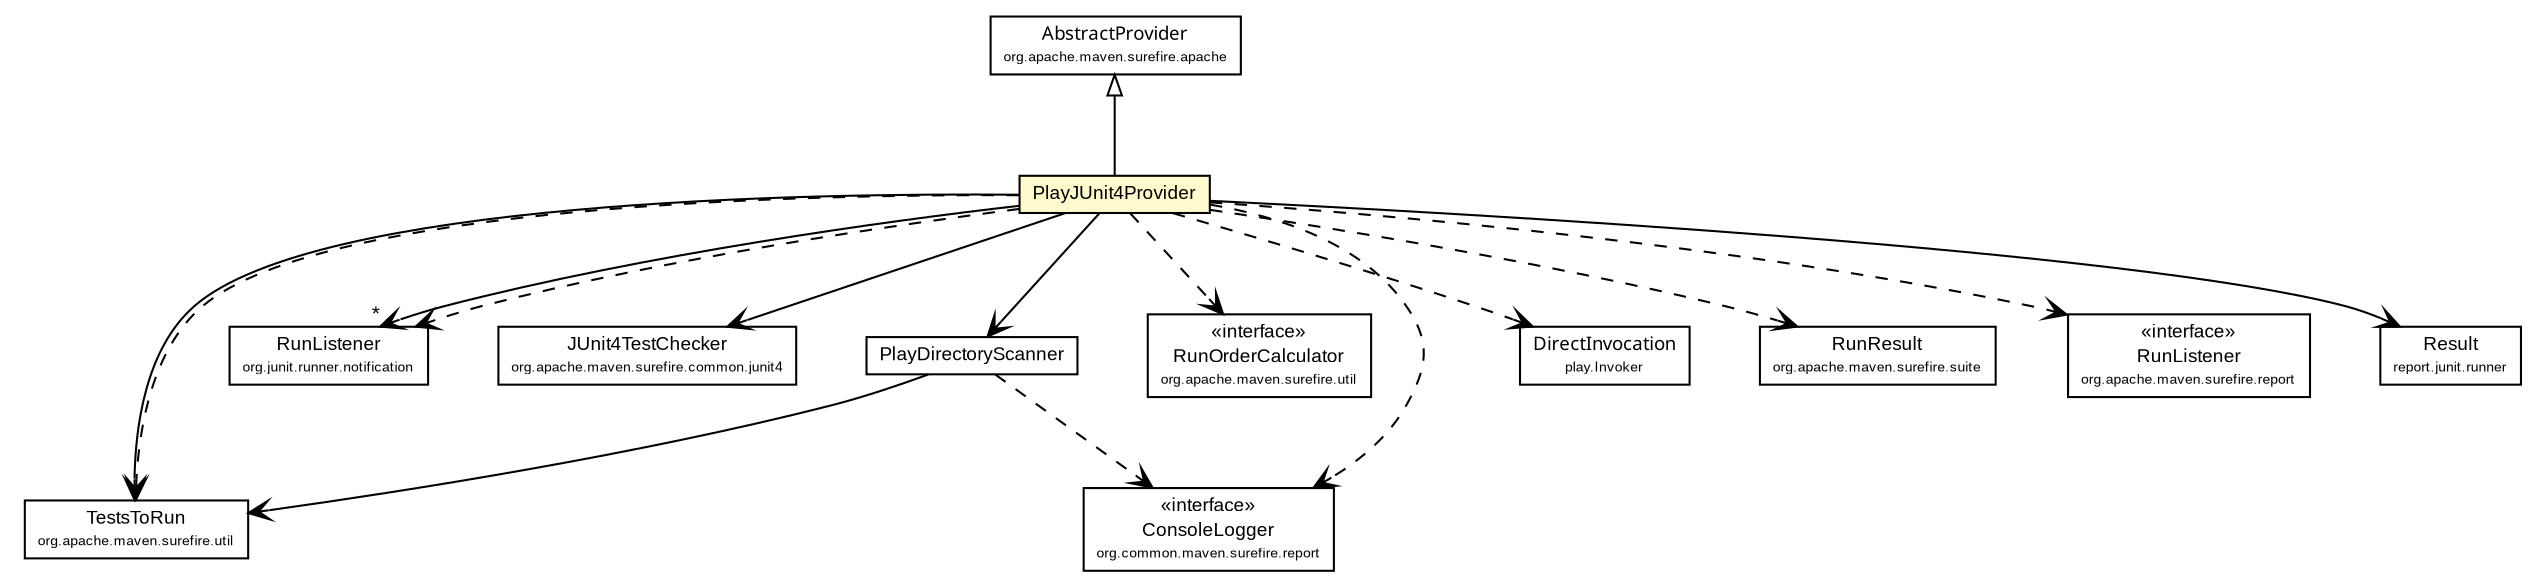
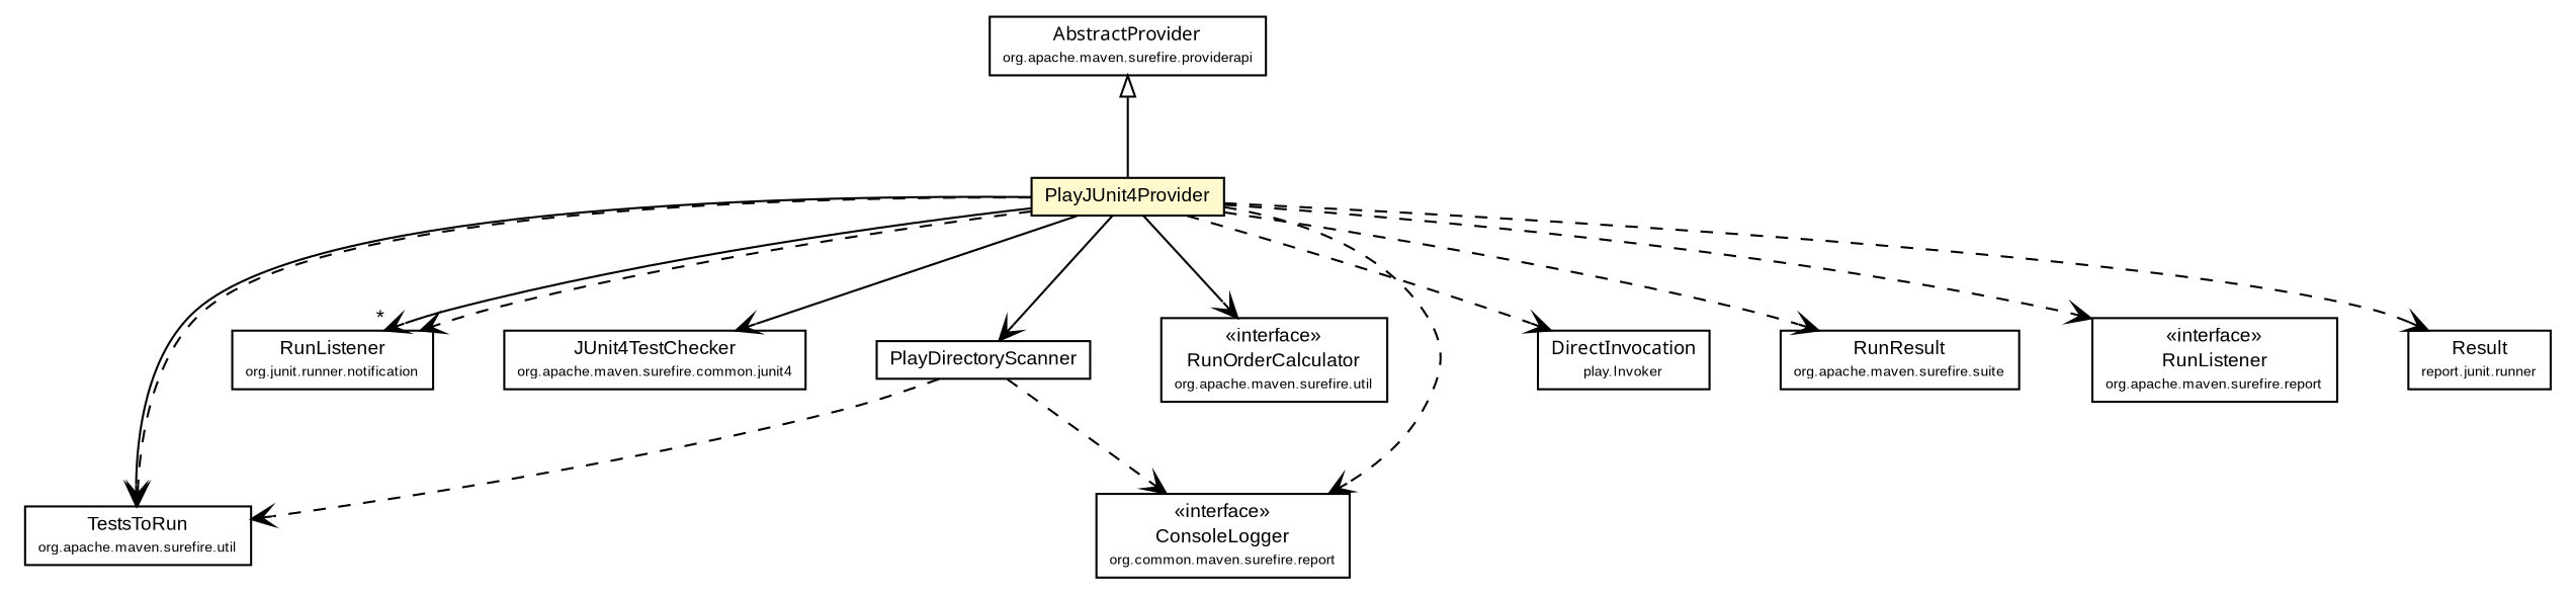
  digraph {
    node [fontcolor=black fontname=arial fontsize=9.0 shape=plaintext]
    edge [arrowhead=open color=black fontcolor=black fontname=arial fontsize=10.0 headport=p labelfontname=arial labelfontsize=10 tailport=p style=dashed]
    n1 [label=<<table border="0" cellborder="1" cellspacing="0" cellpadding="2" port="p" bgcolor="lemonChiffon" href="./PlayJUnit4Provider.html"> 		<tr><td><table border="0" cellspacing="0" cellpadding="1"> 			<tr><td> PlayJUnit4Provider </td></tr> 		</table></td></tr> 		</table>>]
    n2 [label=<<table border="0" cellborder="1" cellspacing="0" cellpadding="2" port="p" href="./PlayDirectoryScanner.html"> 		<tr><td><table border="0" cellspacing="0" cellpadding="1"> 			<tr><td> PlayDirectoryScanner </td></tr> 		</table></td></tr> 		</table>>]
    n3 [label=<<table border="0" cellborder="1" cellspacing="0" cellpadding="2" port="p"> 		<tr><td><table border="0" cellspacing="0" cellpadding="1"> 			<tr><td> RunListener </td></tr> 			<tr><td><font point-size="7.0"> org.junit.runner.notification </font></td></tr> 		</table></td></tr> 		</table>>]
    n4 [label=<<table border="0" cellborder="1" cellspacing="0" cellpadding="2" port="p"> 		<tr><td><table border="0" cellspacing="0" cellpadding="1"> 			<tr><td> JUnit4TestChecker </td></tr> 			<tr><td><font point-size="7.0"> org.apache.maven.surefire.common.junit4 </font></td></tr> 		</table></td></tr> 		</table>>]
    n5 [label=<<table border="0" cellborder="1" cellspacing="0" cellpadding="2" port="p"> 		<tr><td><table border="0" cellspacing="0" cellpadding="1"> 			<tr><td> TestsToRun </td></tr> 			<tr><td><font point-size="7.0"> org.apache.maven.surefire.util </font></td></tr> 		</table></td></tr> 		</table>>]
    n6 [label=<<table border="0" cellborder="1" cellspacing="0" cellpadding="2" port="p"> 		<tr><td><table border="0" cellspacing="0" cellpadding="1"> 			<tr><td> &laquo;interface&raquo; </td></tr> 			<tr><td> RunOrderCalculator </td></tr> 			<tr><td><font point-size="7.0"> org.apache.maven.surefire.util </font></td></tr> 		</table></td></tr> 		</table>>]
    n7 [label=<<table border="0" cellborder="1" cellspacing="0" cellpadding="2" port="p"> 		<tr><td><table border="0" cellspacing="0" cellpadding="1"> 			<tr><td> &laquo;interface&raquo; </td></tr> 			<tr><td> ConsoleLogger </td></tr> 			<tr><td><font point-size="7.0"> org.common.maven.surefire.report </font></td></tr> 		</table></td></tr> 		</table>>]
    n8 [label=<<table border="0" cellborder="1" cellspacing="0" cellpadding="2" port="p"> 		<tr><td><table border="0" cellspacing="0" cellpadding="1"> 			<tr><td><font face="ariali"> DirectInvocation </font></td></tr> 			<tr><td><font point-size="7.0"> play.Invoker </font></td></tr> 		</table></td></tr> 		</table>>]
    n9 [label=<<table border="0" cellborder="1" cellspacing="0" cellpadding="2" port="p"> 		<tr><td><table border="0" cellspacing="0" cellpadding="1"> 			<tr><td> RunResult </td></tr> 			<tr><td><font point-size="7.0"> org.apache.maven.surefire.suite </font></td></tr> 		</table></td></tr> 		</table>>]
    n10 [label=<<table border="0" cellborder="1" cellspacing="0" cellpadding="2" port="p"> 		<tr><td><table border="0" cellspacing="0" cellpadding="1"> 			<tr><td> &laquo;interface&raquo; </td></tr> 			<tr><td> RunListener </td></tr> 			<tr><td><font point-size="7.0"> org.apache.maven.surefire.report </font></td></tr> 		</table></td></tr> 		</table>>]
    n11 [label=<<table border="0" cellborder="1" cellspacing="0" cellpadding="2" port="p"> 		<tr><td><table border="0" cellspacing="0" cellpadding="1"> 			<tr><td> Result </td></tr> 			<tr><td><font point-size="7.0"> report.junit.runner </font></td></tr> 		</table></td></tr> 		</table>>]
-   n12 [label=<<table border="0" cellborder="1" cellspacing="0" cellpadding="2" port="p"> 		<tr><td><table border="0" cellspacing="0" cellpadding="1"> 			<tr><td><font face="ariali"> AbstractProvider </font></td></tr> 			<tr><td><font point-size="7.0"> org.apache.maven.surefire.apache </font></td></tr> 		</table></td></tr> 		</table>>]
+   n12 [label=<<table border="0" cellborder="1" cellspacing="0" cellpadding="2" port="p"> 		<tr><td><table border="0" cellspacing="0" cellpadding="1"> 			<tr><td><font face="ariali"> AbstractProvider </font></td></tr> 			<tr><td><font point-size="7.0"> org.apache.maven.surefire.providerapi </font></td></tr> 		</table></td></tr> 		</table>>]
    n1 -> n2 [style=""]
    n1 -> n3 [headlabel="*" style=""]
    n1 -> n3
    n1 -> n4 [style=""]
    n1 -> n5 [style=""]
    n1 -> n5
-   n1 -> n6
+   n1 -> n6 [style=""]
    n1 -> n7
    n1 -> n8
    n1 -> n9
    n1 -> n10
-   n1 -> n11 [style=solid]
-   n2 -> n5 [style=solid]
+   n1 -> n11
+   n2 -> n5
    n2 -> n7
    n12 -> n1 [arrowtail=empty dir=back fontsize=10 arrowhead="" color="" fontcolor="" style=""]
  }
